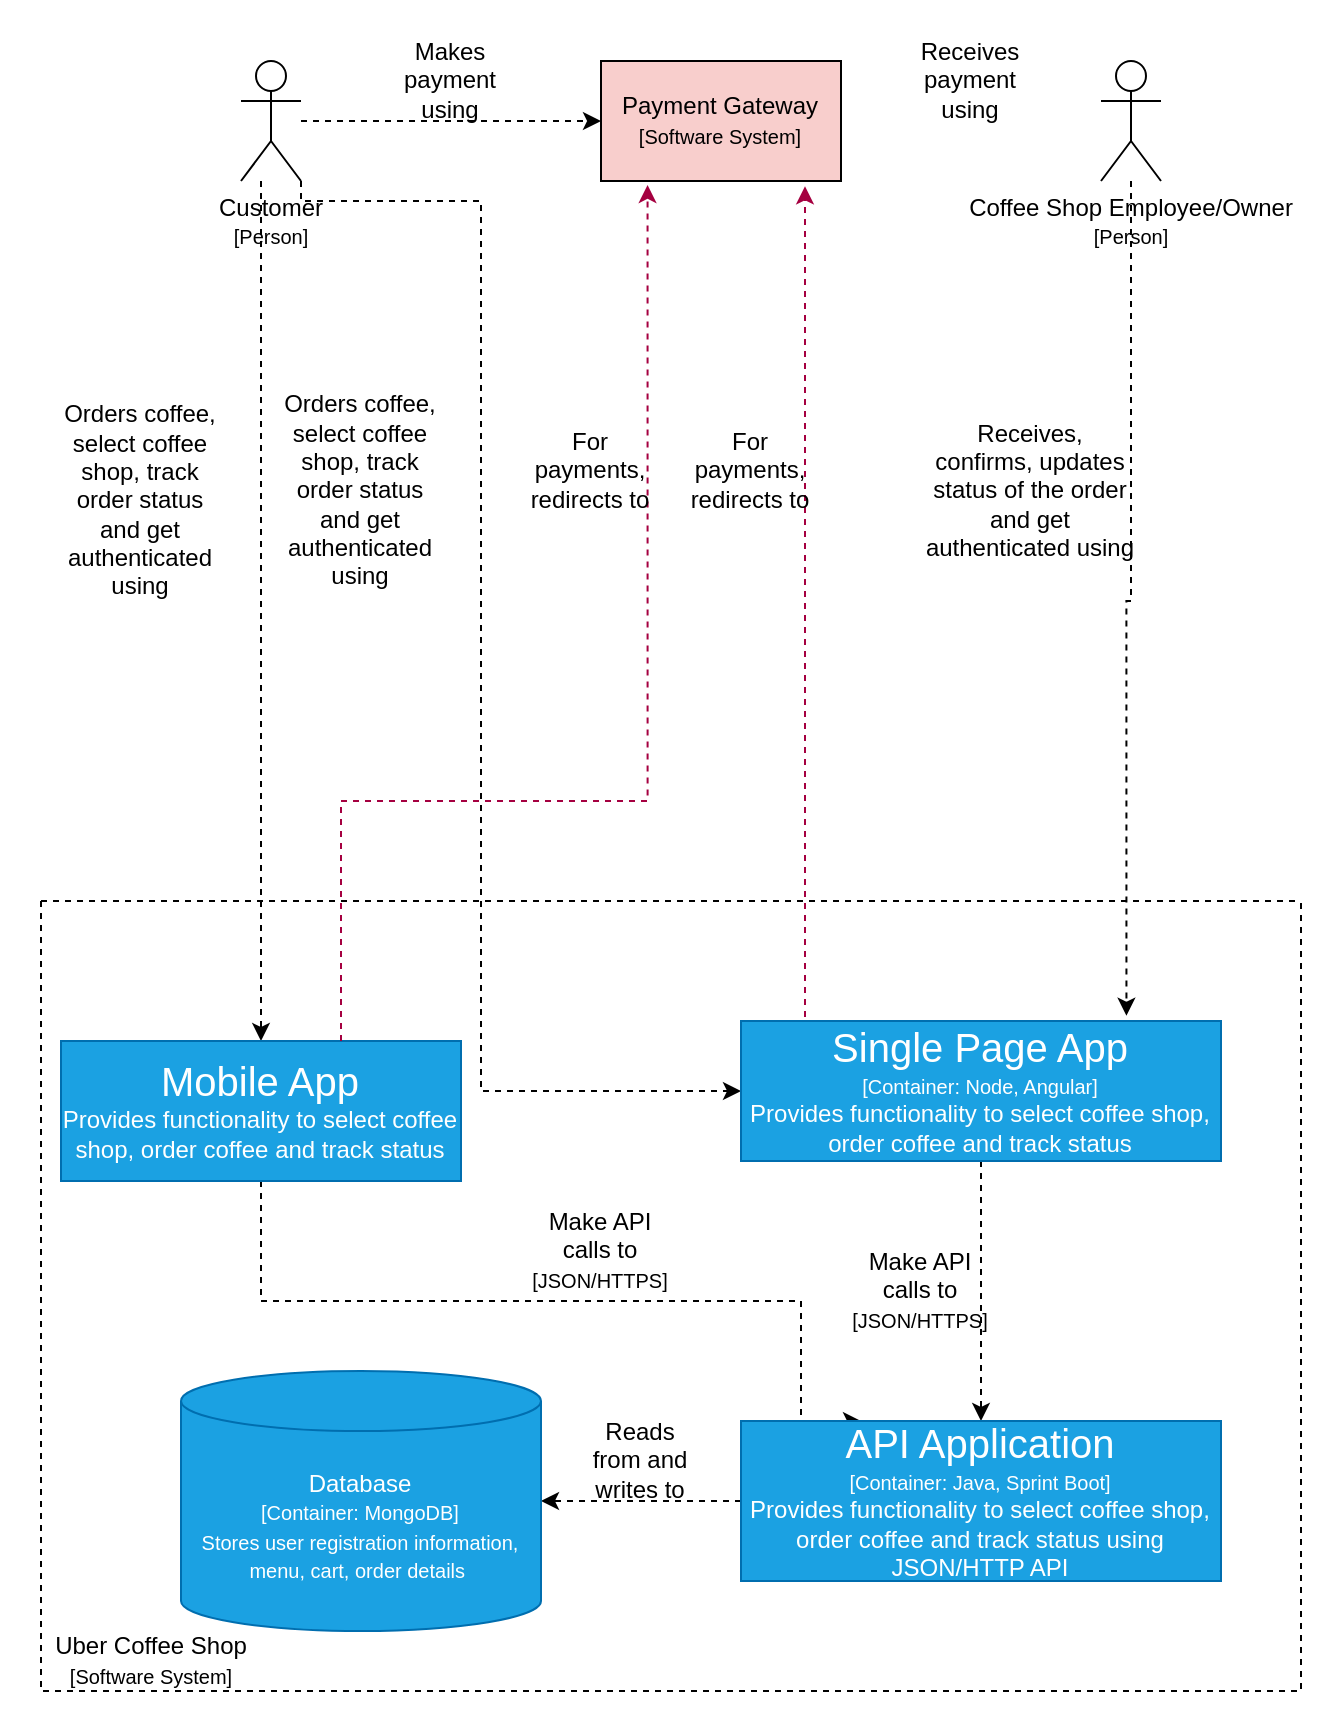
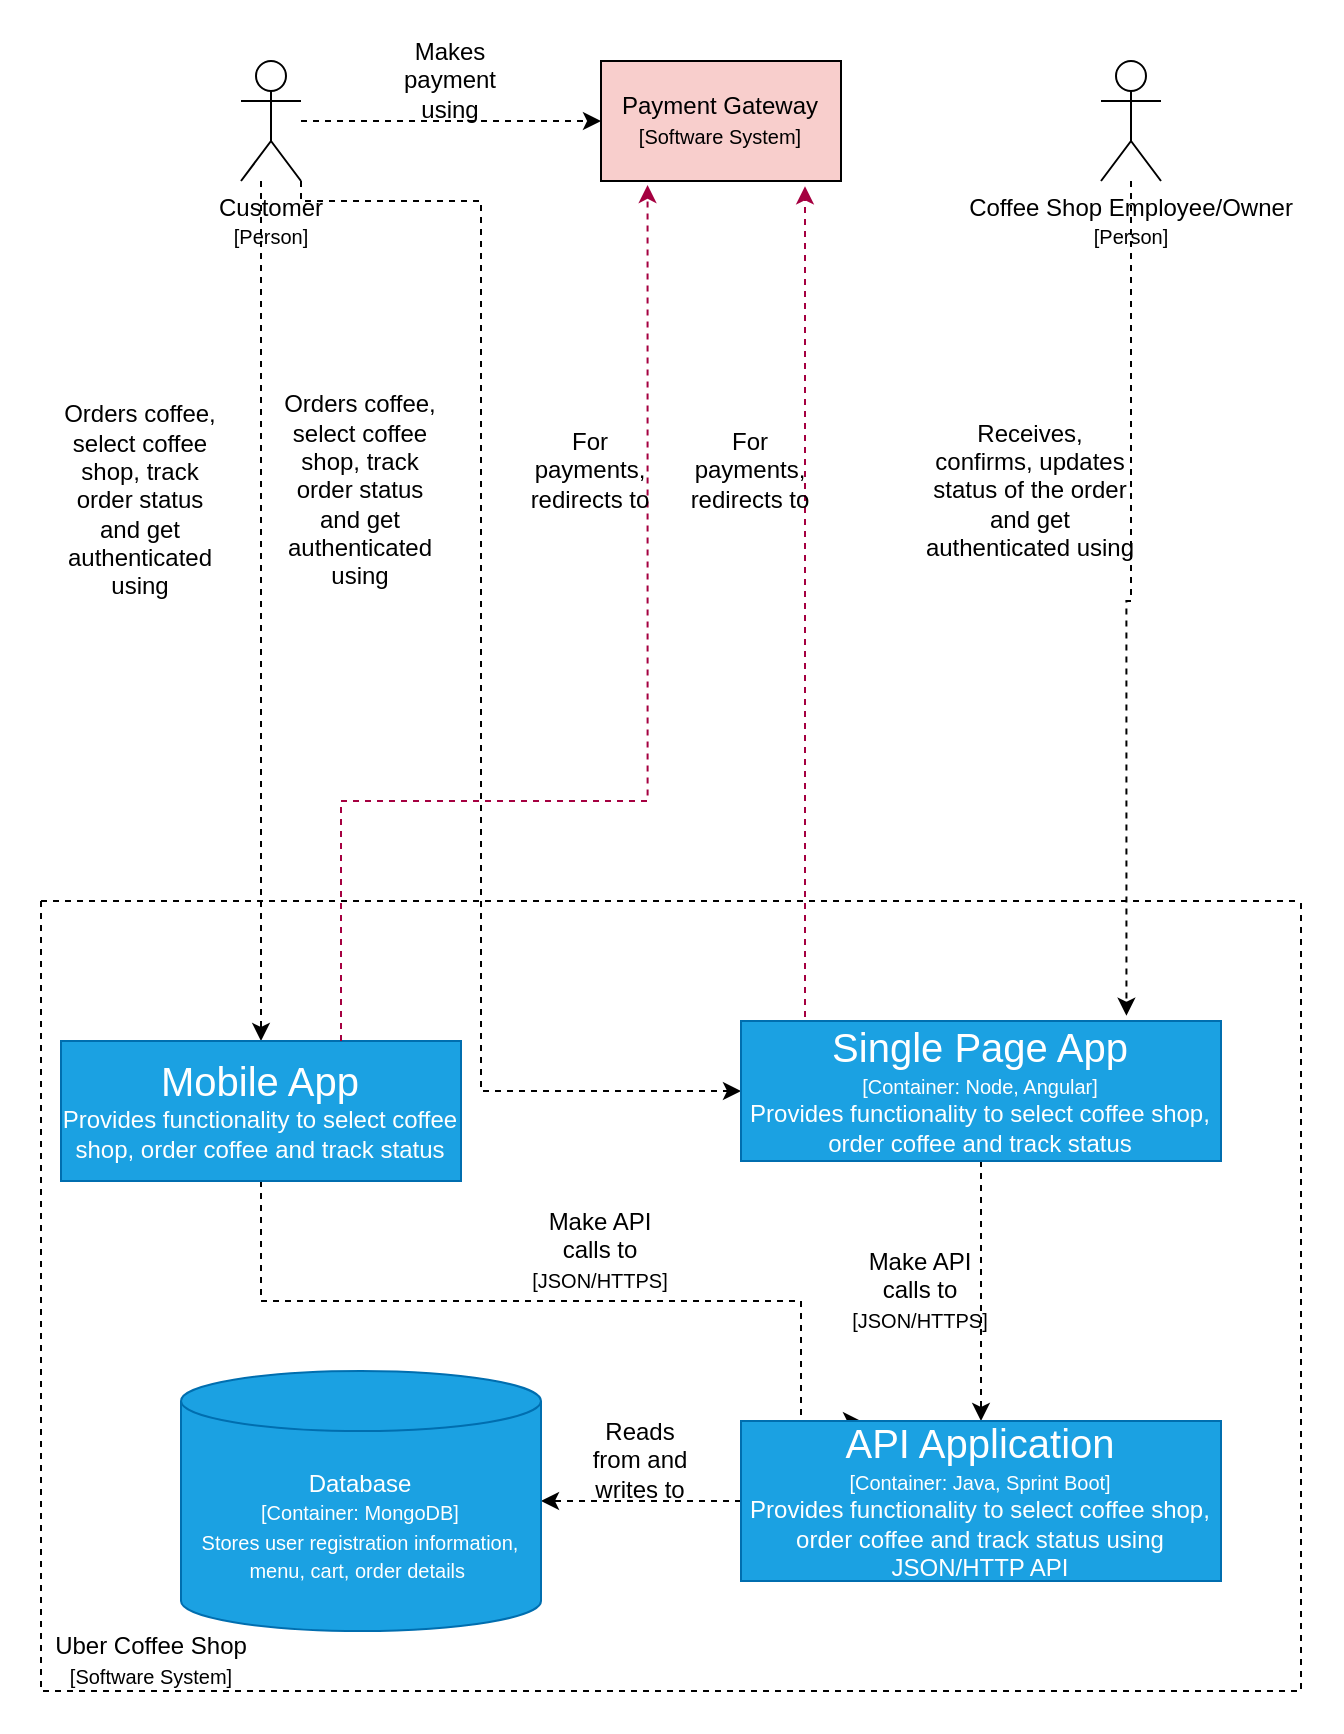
  <mxCell id="0" />
  <mxCell id="1" parent="0" />
  <mxCell id="2" style="edgeStyle=orthogonalEdgeStyle;rounded=0;orthogonalLoop=1;jettySize=auto;html=1;dashed=1;" edge="1" parent="1" source="5"><mxGeometry relative="1" as="geometry"><mxPoint x="300" y="60" as="targetPoint" /></mxGeometry></mxCell>
  <mxCell id="3" style="edgeStyle=orthogonalEdgeStyle;rounded=0;orthogonalLoop=1;jettySize=auto;html=1;dashed=1;" edge="1" parent="1" source="5" target="20"><mxGeometry relative="1" as="geometry"><Array as="points"><mxPoint x="150" y="100" /><mxPoint x="240" y="100" /><mxPoint x="240" y="545" /></Array></mxGeometry></mxCell>
  <mxCell id="4" style="edgeStyle=orthogonalEdgeStyle;rounded=0;orthogonalLoop=1;jettySize=auto;html=1;entryX=0.5;entryY=0;entryDx=0;entryDy=0;dashed=1;" edge="1" parent="1" source="5" target="18"><mxGeometry relative="1" as="geometry"><Array as="points"><mxPoint x="130" y="190" /><mxPoint x="130" y="190" /></Array></mxGeometry></mxCell>
  <mxCell id="5" value="Customer&lt;br&gt;&lt;font style=&quot;font-size: 10px&quot;&gt;[Person]&lt;/font&gt;" style="shape=umlActor;verticalLabelPosition=bottom;verticalAlign=top;html=1;outlineConnect=0;" vertex="1" parent="1"><mxGeometry x="120" y="30" width="30" height="60" as="geometry" /></mxCell>
  <mxCell id="6" style="edgeStyle=orthogonalEdgeStyle;rounded=0;orthogonalLoop=1;jettySize=auto;html=1;entryX=0.803;entryY=-0.038;entryDx=0;entryDy=0;entryPerimeter=0;dashed=1;" edge="1" parent="1" source="7" target="20"><mxGeometry relative="1" as="geometry"><mxPoint x="565.04" y="400" as="targetPoint" /></mxGeometry></mxCell>
  <mxCell id="7" value="Coffee Shop Employee/Owner&lt;br&gt;&lt;font style=&quot;font-size: 10px&quot;&gt;[Person]&lt;/font&gt;" style="shape=umlActor;verticalLabelPosition=bottom;verticalAlign=top;html=1;outlineConnect=0;" vertex="1" parent="1"><mxGeometry x="550" y="30" width="30" height="60" as="geometry" /></mxCell>
  <mxCell id="8" style="edgeStyle=orthogonalEdgeStyle;rounded=0;orthogonalLoop=1;jettySize=auto;html=1;exitX=0.75;exitY=0;exitDx=0;exitDy=0;entryX=0.85;entryY=1.044;entryDx=0;entryDy=0;entryPerimeter=0;fillColor=#d80073;strokeColor=#A50040;dashed=1;" edge="1" parent="1" source="20" target="9"><mxGeometry relative="1" as="geometry"><Array as="points"><mxPoint x="402" y="510" /></Array><mxPoint x="360" y="400" as="sourcePoint" /><mxPoint x="410" y="100" as="targetPoint" /></mxGeometry></mxCell>
  <mxCell id="9" value="Payment Gateway&lt;br&gt;&lt;font style=&quot;font-size: 10px&quot;&gt;[Software System]&lt;/font&gt;" style="rounded=0;whiteSpace=wrap;html=1;fillColor=#f8cecc;" vertex="1" parent="1"><mxGeometry x="300" y="30" width="120" height="60" as="geometry" /></mxCell>
  <mxCell id="10" value="Orders coffee, select coffee shop, track order status and get authenticated using" style="text;html=1;strokeColor=none;fillColor=none;align=center;verticalAlign=middle;whiteSpace=wrap;rounded=0;" vertex="1" parent="1"><mxGeometry x="140" y="210" width="80" height="70" as="geometry" /></mxCell>
  <mxCell id="11" value="Makes payment using" style="text;html=1;strokeColor=none;fillColor=none;align=center;verticalAlign=middle;whiteSpace=wrap;rounded=0;" vertex="1" parent="1"><mxGeometry x="200" y="20" width="50" height="40" as="geometry" /></mxCell>
- <mxCell id="12" value="Receives payment using" style="text;html=1;strokeColor=none;fillColor=none;align=center;verticalAlign=middle;whiteSpace=wrap;rounded=0;" vertex="1" parent="1"><mxGeometry x="460" y="20" width="50" height="40" as="geometry" /></mxCell>
  <mxCell id="13" value="Receives,&lt;br&gt;confirms, updates status of the order and get authenticated using" style="text;html=1;strokeColor=none;fillColor=none;align=center;verticalAlign=middle;whiteSpace=wrap;rounded=0;" vertex="1" parent="1"><mxGeometry x="460" y="225" width="110" height="40" as="geometry" /></mxCell>
  <mxCell id="14" value="For payments, redirects to" style="text;html=1;strokeColor=none;fillColor=none;align=center;verticalAlign=middle;whiteSpace=wrap;rounded=0;" vertex="1" parent="1"><mxGeometry x="340" y="215" width="70" height="40" as="geometry" /></mxCell>
  <mxCell id="15" value="" style="swimlane;startSize=0;dashed=1;" vertex="1" parent="1"><mxGeometry x="20" y="450" width="630" height="395" as="geometry"><mxRectangle x="100" y="700" width="50" height="40" as="alternateBounds" /></mxGeometry></mxCell>
  <mxCell id="16" value="Uber Coffee Shop&lt;br&gt;&lt;font style=&quot;font-size: 10px&quot;&gt;[Software System]&lt;/font&gt;" style="text;html=1;align=center;verticalAlign=middle;resizable=0;points=[];autosize=1;strokeColor=none;" vertex="1" parent="15"><mxGeometry y="365" width="110" height="30" as="geometry" /></mxCell>
  <mxCell id="17" style="edgeStyle=orthogonalEdgeStyle;rounded=0;orthogonalLoop=1;jettySize=auto;html=1;entryX=0.25;entryY=0;entryDx=0;entryDy=0;dashed=1;" edge="1" parent="15" source="18" target="22"><mxGeometry relative="1" as="geometry"><Array as="points"><mxPoint x="110" y="200" /><mxPoint x="380" y="200" /><mxPoint x="380" y="260" /></Array></mxGeometry></mxCell>
  <mxCell id="18" value="&lt;font style=&quot;font-size: 20px&quot;&gt;Mobile App&lt;br&gt;&lt;/font&gt;Provides functionality to select coffee shop, order coffee and track status" style="rounded=0;whiteSpace=wrap;html=1;fillColor=#1ba1e2;strokeColor=#006EAF;fontColor=#ffffff;" vertex="1" parent="15"><mxGeometry x="10" y="70" width="200" height="70" as="geometry" /></mxCell>
  <mxCell id="19" style="edgeStyle=orthogonalEdgeStyle;rounded=0;orthogonalLoop=1;jettySize=auto;html=1;entryX=0.5;entryY=0;entryDx=0;entryDy=0;dashed=1;" edge="1" parent="15" source="20" target="22"><mxGeometry relative="1" as="geometry" /></mxCell>
  <mxCell id="20" value="&lt;font&gt;&lt;span style=&quot;font-size: 20px&quot;&gt;Single Page App&lt;/span&gt;&lt;br&gt;&lt;font style=&quot;font-size: 10px&quot;&gt;[Container: Node, Angular]&lt;/font&gt;&lt;br&gt;&lt;/font&gt;Provides functionality to select coffee shop, order coffee and track status" style="rounded=0;whiteSpace=wrap;html=1;fillColor=#1ba1e2;strokeColor=#006EAF;fontColor=#ffffff;" vertex="1" parent="15"><mxGeometry x="350" y="60" width="240" height="70" as="geometry" /></mxCell>
  <mxCell id="21" style="edgeStyle=orthogonalEdgeStyle;rounded=0;orthogonalLoop=1;jettySize=auto;html=1;entryX=1;entryY=0.5;entryDx=0;entryDy=0;entryPerimeter=0;dashed=1;" edge="1" parent="15" source="22" target="23"><mxGeometry relative="1" as="geometry" /></mxCell>
  <mxCell id="22" value="&lt;font&gt;&lt;span style=&quot;font-size: 20px&quot;&gt;API Application&lt;/span&gt;&lt;br&gt;&lt;font style=&quot;font-size: 10px&quot;&gt;[Container: Java, Sprint Boot]&lt;/font&gt;&lt;br&gt;&lt;/font&gt;Provides functionality to select coffee shop, order coffee and track status using JSON/HTTP API" style="rounded=0;whiteSpace=wrap;html=1;fillColor=#1ba1e2;strokeColor=#006EAF;fontColor=#ffffff;" vertex="1" parent="15"><mxGeometry x="350" y="260" width="240" height="80" as="geometry" /></mxCell>
  <mxCell id="23" value="Database&lt;br&gt;&lt;font style=&quot;font-size: 10px&quot;&gt;[Container: MongoDB]&lt;br&gt;Stores user registration information, menu, cart, order details&amp;nbsp;&lt;br&gt;&lt;/font&gt;" style="shape=cylinder3;whiteSpace=wrap;html=1;boundedLbl=1;backgroundOutline=1;size=15;fillColor=#1ba1e2;strokeColor=#006EAF;fontColor=#ffffff;" vertex="1" parent="15"><mxGeometry x="70" y="235" width="180" height="130" as="geometry" /></mxCell>
  <mxCell id="24" value="Reads from and writes to" style="text;html=1;strokeColor=none;fillColor=none;align=center;verticalAlign=middle;whiteSpace=wrap;rounded=0;" vertex="1" parent="15"><mxGeometry x="270" y="270" width="60" height="20" as="geometry" /></mxCell>
  <mxCell id="25" value="Make API calls to&lt;br&gt;&lt;font style=&quot;font-size: 10px&quot;&gt;[JSON/HTTPS]&lt;/font&gt;" style="text;html=1;strokeColor=none;fillColor=none;align=center;verticalAlign=middle;whiteSpace=wrap;rounded=0;" vertex="1" parent="15"><mxGeometry x="240" y="160" width="80" height="30" as="geometry" /></mxCell>
  <mxCell id="26" value="Make API calls to&lt;br&gt;&lt;font style=&quot;font-size: 10px&quot;&gt;[JSON/HTTPS]&lt;/font&gt;" style="text;html=1;strokeColor=none;fillColor=none;align=center;verticalAlign=middle;whiteSpace=wrap;rounded=0;" vertex="1" parent="15"><mxGeometry x="400" y="180" width="80" height="30" as="geometry" /></mxCell>
  <mxCell id="27" value="Orders coffee, select coffee shop, track order status and get authenticated using" style="text;html=1;strokeColor=none;fillColor=none;align=center;verticalAlign=middle;whiteSpace=wrap;rounded=0;" vertex="1" parent="1"><mxGeometry x="30" y="215" width="80" height="70" as="geometry" /></mxCell>
  <mxCell id="28" style="edgeStyle=orthogonalEdgeStyle;rounded=0;orthogonalLoop=1;jettySize=auto;html=1;entryX=0.194;entryY=1.033;entryDx=0;entryDy=0;entryPerimeter=0;fillColor=#d80073;strokeColor=#A50040;dashed=1;" edge="1" parent="1" source="18" target="9"><mxGeometry relative="1" as="geometry"><Array as="points"><mxPoint x="170" y="400" /><mxPoint x="323" y="400" /></Array></mxGeometry></mxCell>
  <mxCell id="29" value="For payments, redirects to" style="text;html=1;strokeColor=none;fillColor=none;align=center;verticalAlign=middle;whiteSpace=wrap;rounded=0;" vertex="1" parent="1"><mxGeometry x="260" y="215" width="70" height="40" as="geometry" /></mxCell>
